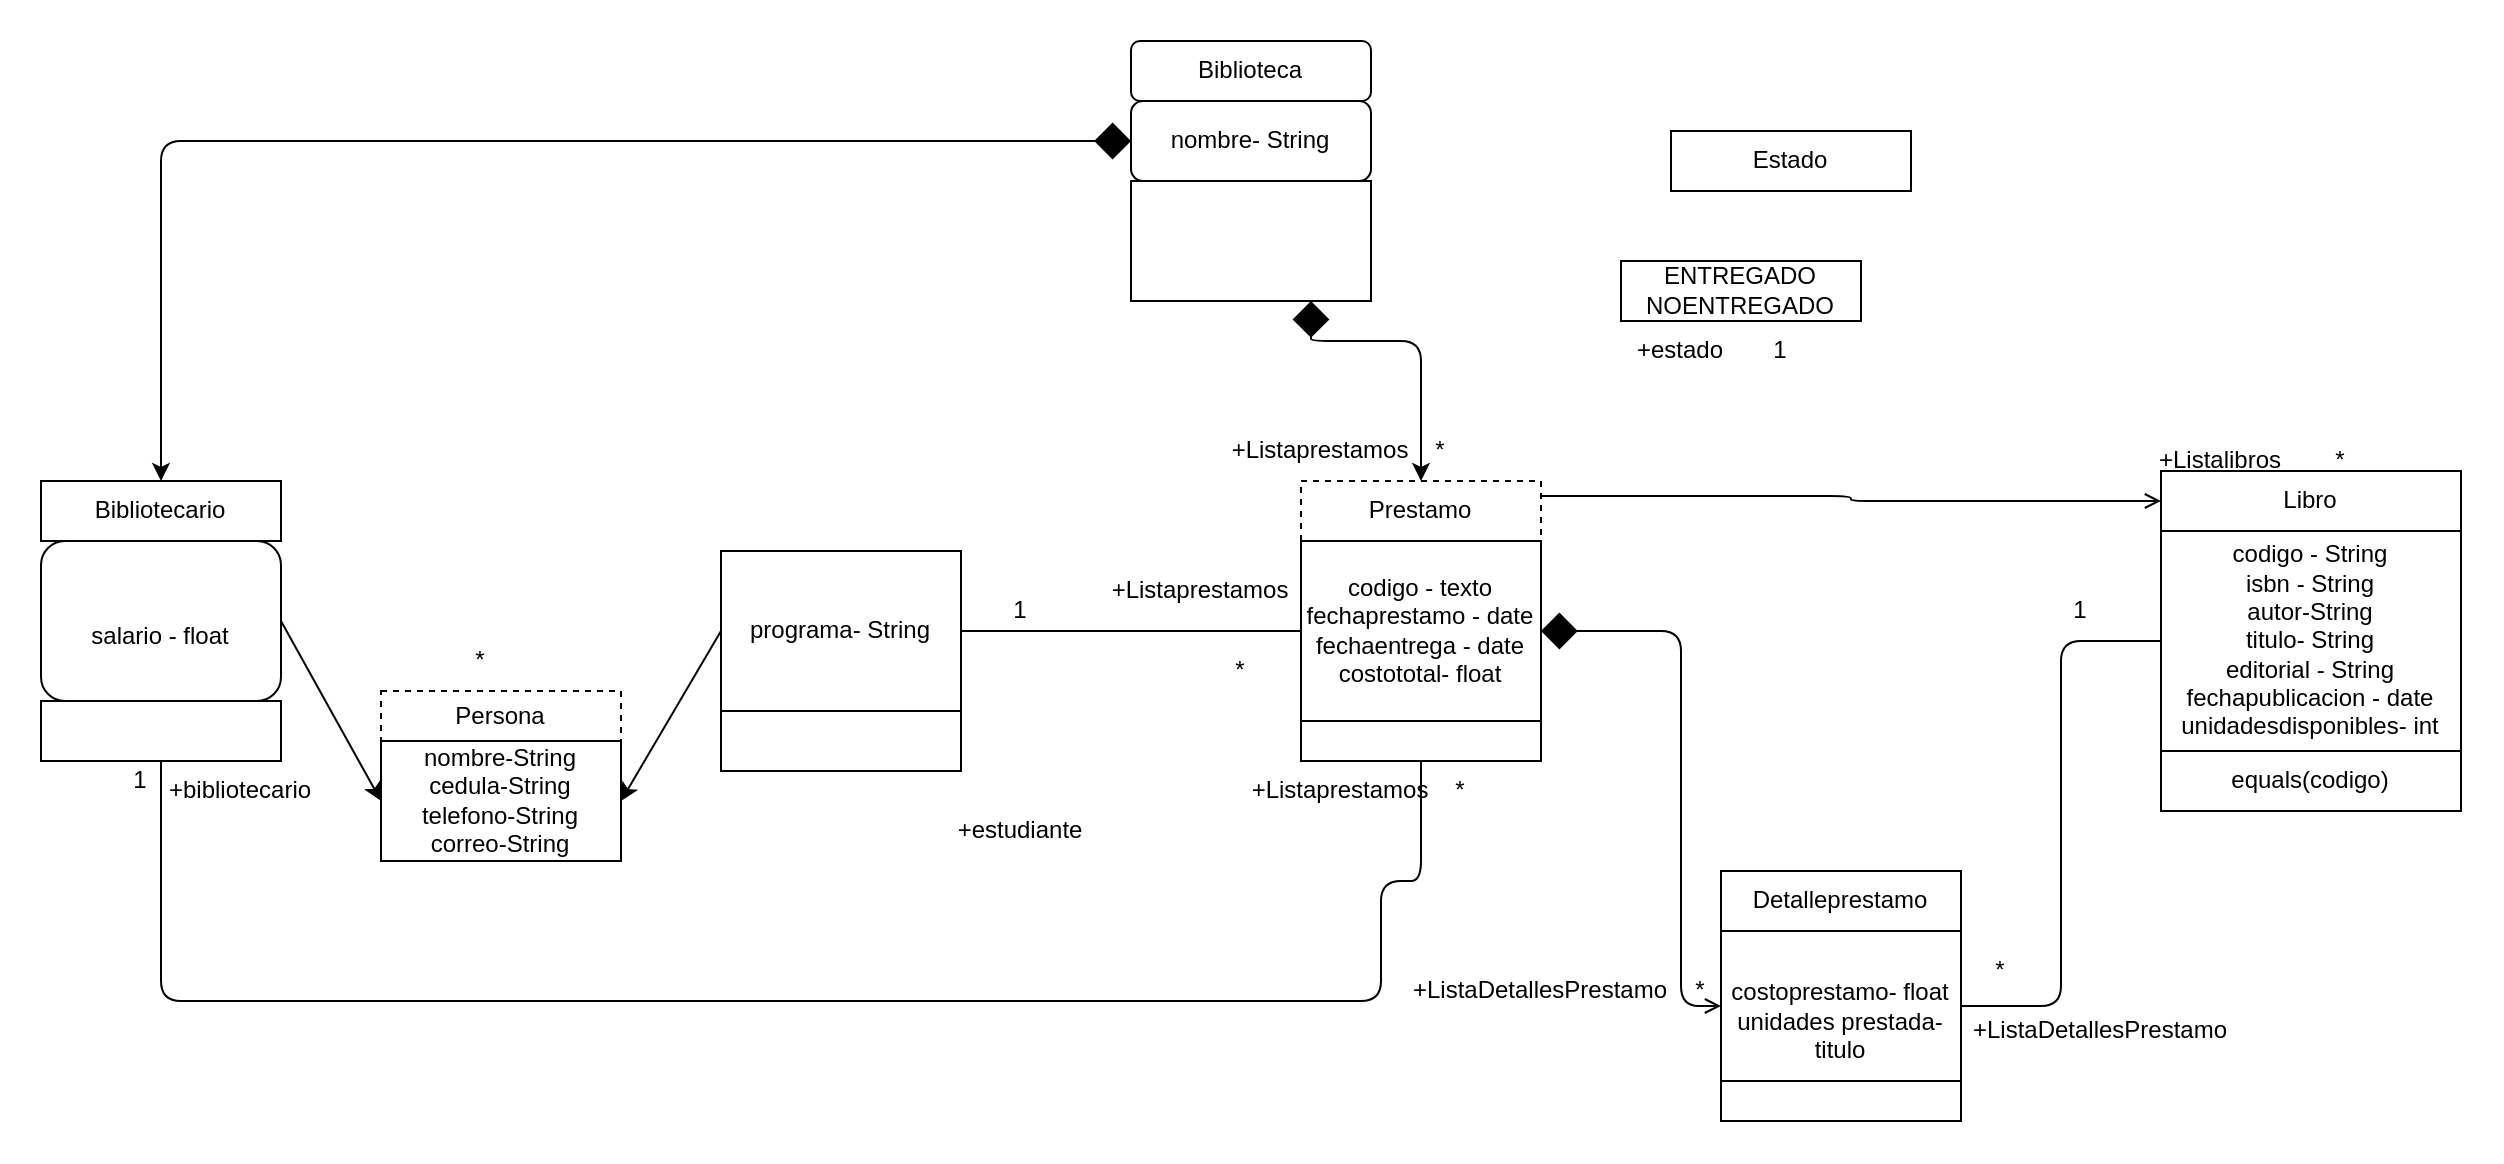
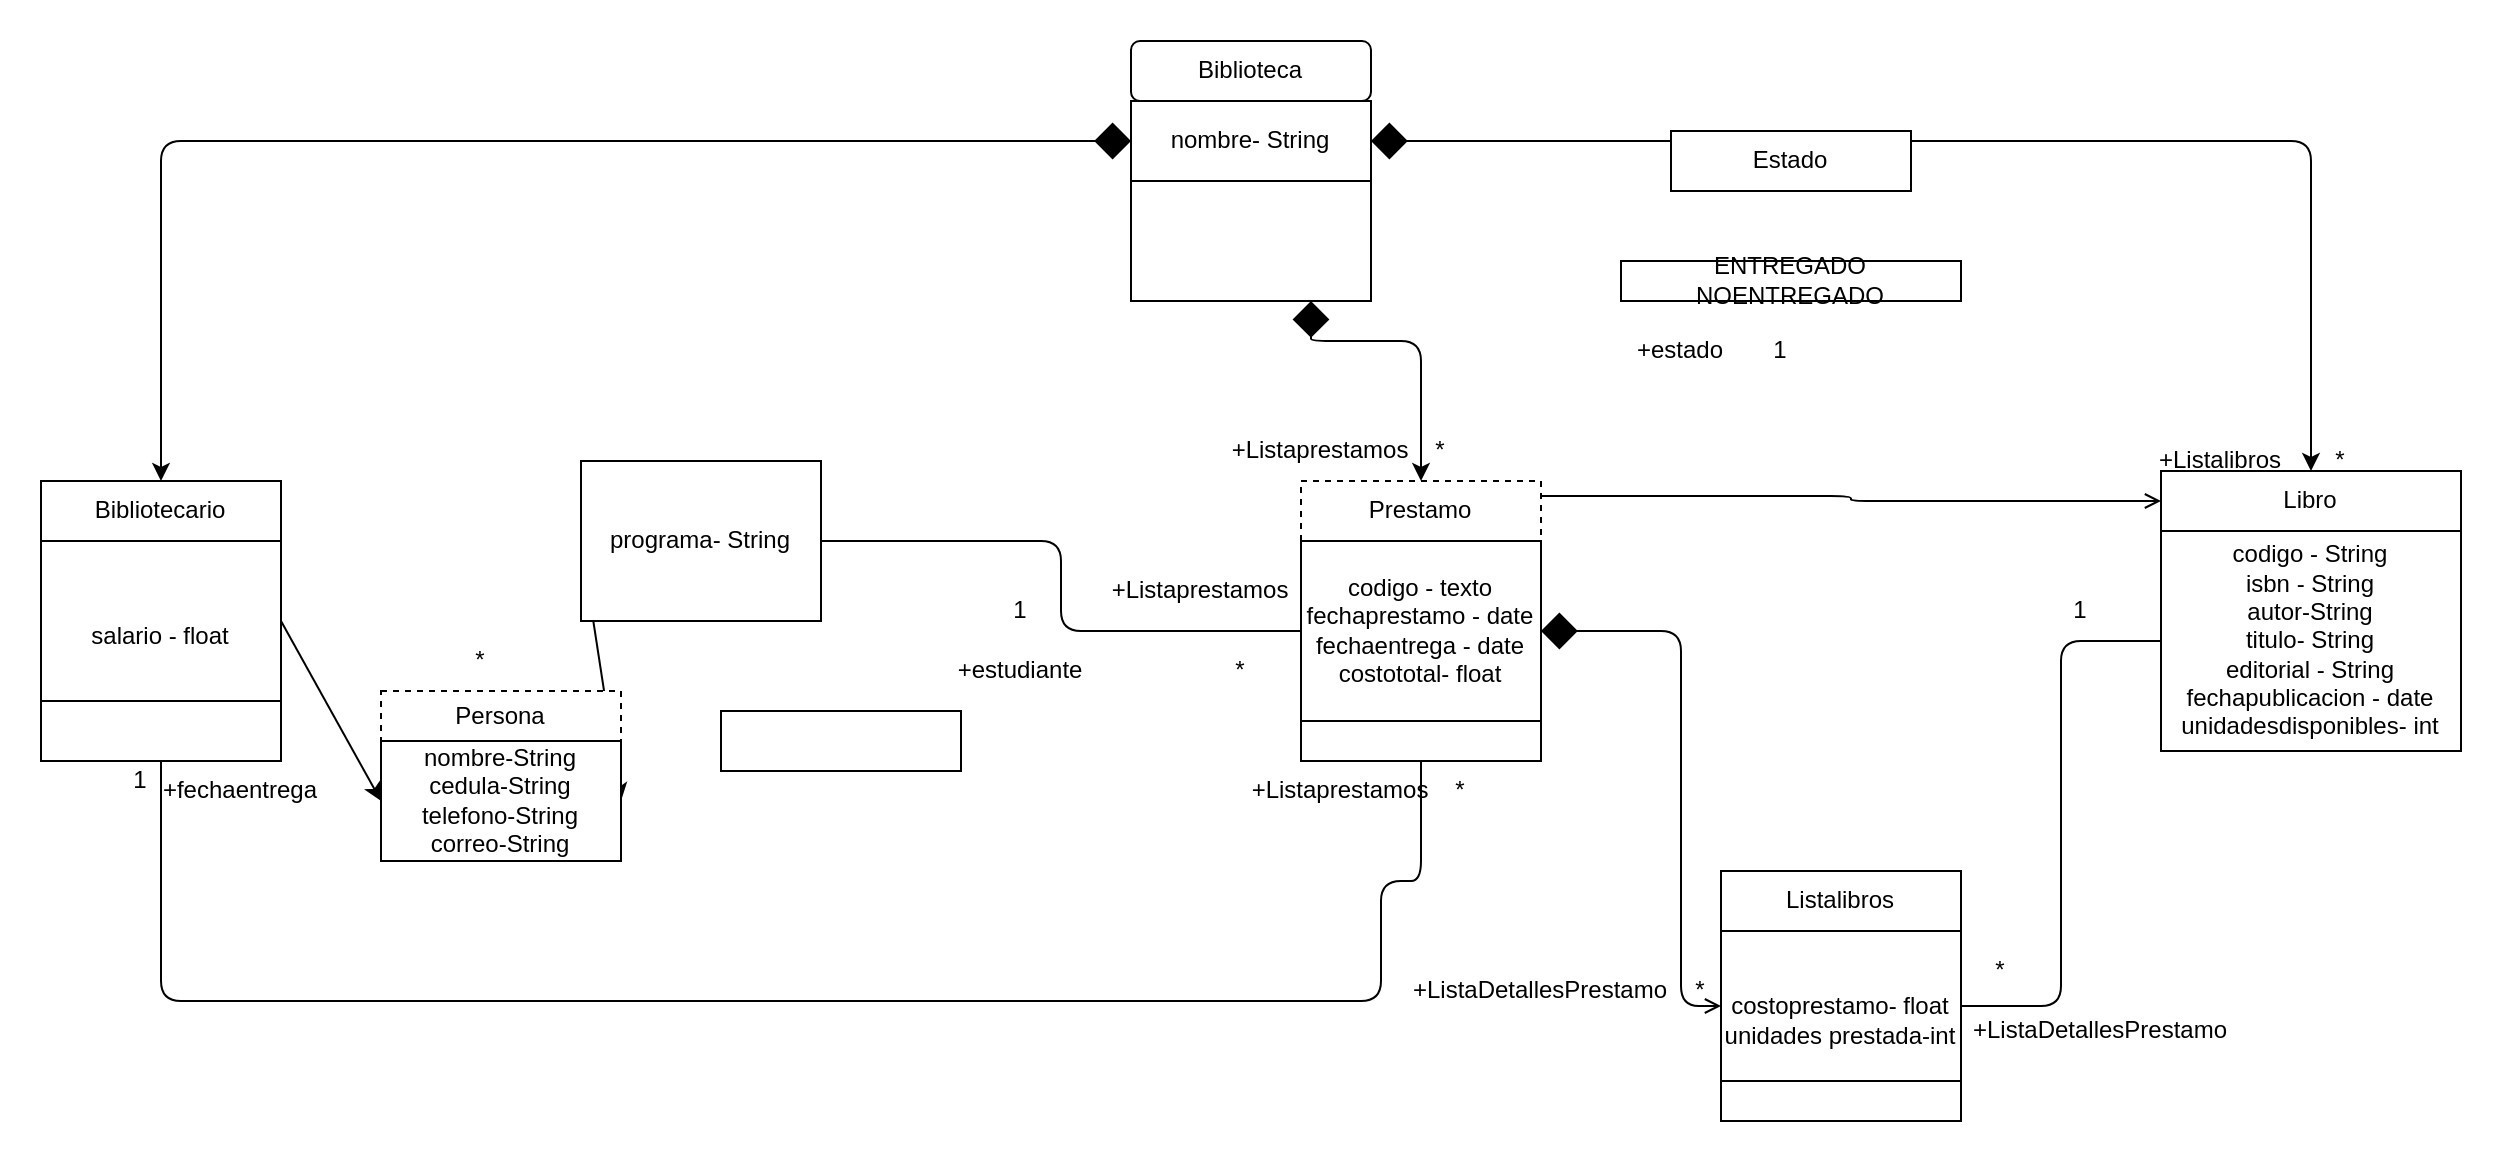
  <mxCell id="0" />
  <mxCell id="1" parent="0" />
  <mxCell id="2" value="Biblioteca" style="whiteSpace=wrap;html=1;rounded=1;" parent="1" vertex="1"><mxGeometry x="565" y="20" width="120" height="30" as="geometry" /></mxCell>
+ <mxCell id="3" style="edgeStyle=orthogonalEdgeStyle;html=1;exitX=1;exitY=0.5;exitDx=0;exitDy=0;entryX=0.5;entryY=0;entryDx=0;entryDy=0;startArrow=diamond;startFill=1;endSize=6;startSize=16;" parent="1" source="5" target="17" edge="1"><mxGeometry relative="1" as="geometry" /></mxCell>
  <mxCell id="4" style="edgeStyle=orthogonalEdgeStyle;html=1;exitX=0;exitY=0.5;exitDx=0;exitDy=0;startArrow=diamond;startFill=1;startSize=16;" edge="1" parent="1" source="5" target="8"><mxGeometry relative="1" as="geometry" /></mxCell>
- <mxCell id="5" value="nombre- String" style="whiteSpace=wrap;html=1;rounded=1;" parent="1" vertex="1"><mxGeometry x="565" y="50" width="120" height="40" as="geometry" /></mxCell>
+ <mxCell id="5" value="nombre- String" style="whiteSpace=wrap;html=1;" parent="1" vertex="1"><mxGeometry x="565" y="50" width="120" height="40" as="geometry" /></mxCell>
  <mxCell id="6" style="edgeStyle=orthogonalEdgeStyle;html=1;exitX=0.75;exitY=1;exitDx=0;exitDy=0;entryX=0.5;entryY=0;entryDx=0;entryDy=0;startArrow=diamond;startFill=1;startSize=16;" parent="1" source="7" target="21" edge="1"><mxGeometry relative="1" as="geometry"><Array as="points"><mxPoint x="655" y="170" /><mxPoint x="710" y="170" /></Array></mxGeometry></mxCell>
  <mxCell id="7" value="" style="whiteSpace=wrap;html=1;" parent="1" vertex="1"><mxGeometry x="565" y="90" width="120" height="60" as="geometry" /></mxCell>
  <mxCell id="8" value="Bibliotecario" style="whiteSpace=wrap;html=1;" parent="1" vertex="1"><mxGeometry x="20" y="240" width="120" height="30" as="geometry" /></mxCell>
  <mxCell id="9" style="edgeStyle=none;html=1;exitX=1;exitY=0.5;exitDx=0;exitDy=0;entryX=0;entryY=0.5;entryDx=0;entryDy=0;" edge="1" parent="1" source="10" target="52"><mxGeometry relative="1" as="geometry" /></mxCell>
- <mxCell id="10" value="&lt;br&gt;salario - float" style="whiteSpace=wrap;html=1;rounded=1;" parent="1" vertex="1"><mxGeometry x="20" y="270" width="120" height="80" as="geometry" /></mxCell>
+ <mxCell id="10" value="&lt;br&gt;salario - float" style="whiteSpace=wrap;html=1;" parent="1" vertex="1"><mxGeometry x="20" y="270" width="120" height="80" as="geometry" /></mxCell>
  <mxCell id="11" style="edgeStyle=orthogonalEdgeStyle;html=1;exitX=0.5;exitY=1;exitDx=0;exitDy=0;entryX=0.5;entryY=1;entryDx=0;entryDy=0;startArrow=none;startFill=0;endArrow=none;endFill=0;startSize=16;endSize=6;" parent="1" source="12" target="24" edge="1"><mxGeometry relative="1" as="geometry"><Array as="points"><mxPoint x="80" y="500" /><mxPoint x="690" y="500" /><mxPoint x="690" y="440" /><mxPoint x="710" y="440" /></Array></mxGeometry></mxCell>
  <mxCell id="12" value="" style="whiteSpace=wrap;html=1;" parent="1" vertex="1"><mxGeometry x="20" y="350" width="120" height="30" as="geometry" /></mxCell>
  <mxCell id="13" style="edgeStyle=orthogonalEdgeStyle;html=1;exitX=1;exitY=0.5;exitDx=0;exitDy=0;entryX=0;entryY=0.5;entryDx=0;entryDy=0;startArrow=none;startFill=0;endArrow=none;endFill=0;startSize=16;endSize=6;" parent="1" source="15" target="23" edge="1"><mxGeometry relative="1" as="geometry" /></mxCell>
  <mxCell id="14" style="edgeStyle=none;html=1;exitX=0;exitY=0.5;exitDx=0;exitDy=0;entryX=1;entryY=0.5;entryDx=0;entryDy=0;" edge="1" parent="1" source="15" target="52"><mxGeometry relative="1" as="geometry" /></mxCell>
- <mxCell id="15" value="programa- String" style="whiteSpace=wrap;html=1;" parent="1" vertex="1"><mxGeometry x="360" y="275" width="120" height="80" as="geometry" /></mxCell>
+ <mxCell id="15" value="programa- String" style="whiteSpace=wrap;html=1;" parent="1" vertex="1"><mxGeometry x="290" y="230" width="120" height="80" as="geometry" /></mxCell>
  <mxCell id="16" value="" style="whiteSpace=wrap;html=1;" parent="1" vertex="1"><mxGeometry x="360" y="355" width="120" height="30" as="geometry" /></mxCell>
  <mxCell id="17" value="Libro" style="whiteSpace=wrap;html=1;" parent="1" vertex="1"><mxGeometry x="1080" y="235" width="150" height="30" as="geometry" /></mxCell>
  <mxCell id="18" value="codigo - String&lt;br&gt;isbn - String&lt;br&gt;autor-String&lt;br&gt;titulo- String&lt;br&gt;editorial - String&lt;br&gt;fechapublicacion - date&lt;br&gt;unidadesdisponibles- int" style="whiteSpace=wrap;html=1;" parent="1" vertex="1"><mxGeometry x="1080" y="265" width="150" height="110" as="geometry" /></mxCell>
- <mxCell id="19" value="equals(codigo)" style="whiteSpace=wrap;html=1;" parent="1" vertex="1"><mxGeometry x="1080" y="375" width="150" height="30" as="geometry" /></mxCell>
  <mxCell id="20" style="edgeStyle=orthogonalEdgeStyle;html=1;exitX=1;exitY=0.25;exitDx=0;exitDy=0;startArrow=none;startFill=0;endArrow=open;endFill=0;startSize=16;endSize=6;" parent="1" source="21" target="17" edge="1"><mxGeometry relative="1" as="geometry" /></mxCell>
  <mxCell id="21" value="Prestamo" style="whiteSpace=wrap;html=1;dashed=1;" parent="1" vertex="1"><mxGeometry x="650" y="240" width="120" height="30" as="geometry" /></mxCell>
  <mxCell id="22" style="edgeStyle=orthogonalEdgeStyle;html=1;exitX=1;exitY=0.5;exitDx=0;exitDy=0;entryX=0;entryY=0.5;entryDx=0;entryDy=0;startArrow=diamond;startFill=1;startSize=16;endSize=6;endArrow=open;endFill=0;" parent="1" source="23" target="32" edge="1"><mxGeometry relative="1" as="geometry"><Array as="points"><mxPoint x="840" y="315" /><mxPoint x="840" y="503" /></Array></mxGeometry></mxCell>
  <mxCell id="23" value="codigo - texto&lt;br&gt;fechaprestamo - date&lt;br&gt;fechaentrega - date&lt;br&gt;costototal- float" style="whiteSpace=wrap;html=1;" parent="1" vertex="1"><mxGeometry x="650" y="270" width="120" height="90" as="geometry" /></mxCell>
  <mxCell id="24" value="" style="whiteSpace=wrap;html=1;" parent="1" vertex="1"><mxGeometry x="650" y="360" width="120" height="20" as="geometry" /></mxCell>
  <mxCell id="25" value="" style="edgeStyle=none;html=1;startArrow=diamond;startFill=1;startSize=16;endSize=6;" parent="1" target="8" edge="1"><mxGeometry relative="1" as="geometry"><mxPoint x="60" y="240" as="sourcePoint" /></mxGeometry></mxCell>
  <mxCell id="26" value="+Listaprestamos" style="text;strokeColor=none;align=center;fillColor=none;html=1;verticalAlign=middle;whiteSpace=wrap;rounded=0;" parent="1" vertex="1"><mxGeometry x="630" y="210" width="60" height="30" as="geometry" /></mxCell>
  <mxCell id="27" value="*" style="text;strokeColor=none;align=center;fillColor=none;html=1;verticalAlign=middle;whiteSpace=wrap;rounded=0;" parent="1" vertex="1"><mxGeometry x="690" y="210" width="60" height="30" as="geometry" /></mxCell>
  <mxCell id="28" value="+Listalibros" style="text;strokeColor=none;align=center;fillColor=none;html=1;verticalAlign=middle;whiteSpace=wrap;rounded=0;" parent="1" vertex="1"><mxGeometry x="1080" y="215" width="60" height="30" as="geometry" /></mxCell>
  <mxCell id="29" value="*" style="text;strokeColor=none;align=center;fillColor=none;html=1;verticalAlign=middle;whiteSpace=wrap;rounded=0;" parent="1" vertex="1"><mxGeometry x="1140" y="215" width="60" height="30" as="geometry" /></mxCell>
- <mxCell id="30" value="Detalleprestamo" style="whiteSpace=wrap;html=1;" parent="1" vertex="1"><mxGeometry x="860" y="435" width="120" height="30" as="geometry" /></mxCell>
+ <mxCell id="30" value="Listalibros" style="whiteSpace=wrap;html=1;" parent="1" vertex="1"><mxGeometry x="860" y="435" width="120" height="30" as="geometry" /></mxCell>
  <mxCell id="31" style="edgeStyle=orthogonalEdgeStyle;html=1;exitX=1;exitY=0.5;exitDx=0;exitDy=0;entryX=0;entryY=0.5;entryDx=0;entryDy=0;startArrow=none;startFill=0;startSize=16;endSize=6;endArrow=none;endFill=0;" parent="1" source="32" target="18" edge="1"><mxGeometry relative="1" as="geometry" /></mxCell>
- <mxCell id="32" value="&lt;br&gt;costoprestamo- float&lt;br&gt;unidades prestada-titulo" style="whiteSpace=wrap;html=1;" parent="1" vertex="1"><mxGeometry x="860" y="465" width="120" height="75" as="geometry" /></mxCell>
+ <mxCell id="32" value="&lt;br&gt;costoprestamo- float&lt;br&gt;unidades prestada-int" style="whiteSpace=wrap;html=1;" parent="1" vertex="1"><mxGeometry x="860" y="465" width="120" height="75" as="geometry" /></mxCell>
  <mxCell id="33" value="" style="whiteSpace=wrap;html=1;" parent="1" vertex="1"><mxGeometry x="860" y="540" width="120" height="20" as="geometry" /></mxCell>
  <mxCell id="34" value="+ListaDetallesPrestamo" style="text;strokeColor=none;align=center;fillColor=none;html=1;verticalAlign=middle;whiteSpace=wrap;rounded=0;" parent="1" vertex="1"><mxGeometry x="740" y="480" width="60" height="30" as="geometry" /></mxCell>
  <mxCell id="35" value="*" style="text;strokeColor=none;align=center;fillColor=none;html=1;verticalAlign=middle;whiteSpace=wrap;rounded=0;" parent="1" vertex="1"><mxGeometry x="820" y="480" width="60" height="30" as="geometry" /></mxCell>
  <mxCell id="36" value="1" style="text;strokeColor=none;align=center;fillColor=none;html=1;verticalAlign=middle;whiteSpace=wrap;rounded=0;" parent="1" vertex="1"><mxGeometry x="1010" y="290" width="60" height="30" as="geometry" /></mxCell>
  <mxCell id="37" value="1" style="text;strokeColor=none;align=center;fillColor=none;html=1;verticalAlign=middle;whiteSpace=wrap;rounded=0;" parent="1" vertex="1"><mxGeometry x="480" y="290" width="60" height="30" as="geometry" /></mxCell>
- <mxCell id="38" value="+estudiante" style="text;strokeColor=none;align=center;fillColor=none;html=1;verticalAlign=middle;whiteSpace=wrap;rounded=0;" parent="1" vertex="1"><mxGeometry x="480" y="400" width="60" height="30" as="geometry" /></mxCell>
+ <mxCell id="38" value="+estudiante" style="text;strokeColor=none;align=center;fillColor=none;html=1;verticalAlign=middle;whiteSpace=wrap;rounded=0;" parent="1" vertex="1"><mxGeometry x="480" y="320" width="60" height="30" as="geometry" /></mxCell>
  <mxCell id="39" value="*" style="text;strokeColor=none;align=center;fillColor=none;html=1;verticalAlign=middle;whiteSpace=wrap;rounded=0;" parent="1" vertex="1"><mxGeometry x="590" y="320" width="60" height="30" as="geometry" /></mxCell>
  <mxCell id="40" value="+Listaprestamos" style="text;strokeColor=none;align=center;fillColor=none;html=1;verticalAlign=middle;whiteSpace=wrap;rounded=0;" parent="1" vertex="1"><mxGeometry x="570" y="280" width="60" height="30" as="geometry" /></mxCell>
  <mxCell id="41" value="1" style="text;strokeColor=none;align=center;fillColor=none;html=1;verticalAlign=middle;whiteSpace=wrap;rounded=0;" parent="1" vertex="1"><mxGeometry x="40" y="375" width="60" height="30" as="geometry" /></mxCell>
- <mxCell id="42" value="+bibliotecario" style="text;strokeColor=none;align=center;fillColor=none;html=1;verticalAlign=middle;whiteSpace=wrap;rounded=0;" parent="1" vertex="1"><mxGeometry x="90" y="380" width="60" height="30" as="geometry" /></mxCell>
+ <mxCell id="42" value="+fechaentrega" style="text;strokeColor=none;align=center;fillColor=none;html=1;verticalAlign=middle;whiteSpace=wrap;rounded=0;" parent="1" vertex="1"><mxGeometry x="90" y="380" width="60" height="30" as="geometry" /></mxCell>
  <mxCell id="43" value="*" style="text;strokeColor=none;align=center;fillColor=none;html=1;verticalAlign=middle;whiteSpace=wrap;rounded=0;" parent="1" vertex="1"><mxGeometry x="700" y="380" width="60" height="30" as="geometry" /></mxCell>
  <mxCell id="44" value="+Listaprestamos" style="text;strokeColor=none;align=center;fillColor=none;html=1;verticalAlign=middle;whiteSpace=wrap;rounded=0;" parent="1" vertex="1"><mxGeometry x="640" y="380" width="60" height="30" as="geometry" /></mxCell>
  <mxCell id="45" value="Estado" style="whiteSpace=wrap;html=1;" parent="1" vertex="1"><mxGeometry x="835" y="65" width="120" height="30" as="geometry" /></mxCell>
- <mxCell id="46" value="ENTREGADO&lt;br&gt;NOENTREGADO" style="whiteSpace=wrap;html=1;" parent="1" vertex="1"><mxGeometry x="810" y="130" width="120" height="30" as="geometry" /></mxCell>
+ <mxCell id="46" value="ENTREGADO&lt;br&gt;NOENTREGADO" style="whiteSpace=wrap;html=1;" parent="1" vertex="1"><mxGeometry x="810" y="130" width="170" height="20" as="geometry" /></mxCell>
  <mxCell id="47" value="1" style="text;strokeColor=none;align=center;fillColor=none;html=1;verticalAlign=middle;whiteSpace=wrap;rounded=0;" parent="1" vertex="1"><mxGeometry x="860" y="160" width="60" height="30" as="geometry" /></mxCell>
  <mxCell id="48" value="+estado" style="text;strokeColor=none;align=center;fillColor=none;html=1;verticalAlign=middle;whiteSpace=wrap;rounded=0;" parent="1" vertex="1"><mxGeometry x="810" y="160" width="60" height="30" as="geometry" /></mxCell>
  <mxCell id="49" value="+ListaDetallesPrestamo" style="text;strokeColor=none;align=center;fillColor=none;html=1;verticalAlign=middle;whiteSpace=wrap;rounded=0;" parent="1" vertex="1"><mxGeometry x="1020" y="500" width="60" height="30" as="geometry" /></mxCell>
  <mxCell id="50" value="*" style="text;strokeColor=none;align=center;fillColor=none;html=1;verticalAlign=middle;whiteSpace=wrap;rounded=0;" parent="1" vertex="1"><mxGeometry x="970" y="470" width="60" height="30" as="geometry" /></mxCell>
  <mxCell id="51" value="Persona" style="whiteSpace=wrap;html=1;dashed=1;" vertex="1" parent="1"><mxGeometry x="190" y="345" width="120" height="25" as="geometry" /></mxCell>
  <mxCell id="52" value="nombre-String&lt;br&gt;cedula-String&lt;br&gt;telefono-String&lt;br&gt;correo-String" style="whiteSpace=wrap;html=1;" vertex="1" parent="1"><mxGeometry x="190" y="370" width="120" height="60" as="geometry" /></mxCell>
  <mxCell id="53" value="*" style="text;strokeColor=none;align=center;fillColor=none;html=1;verticalAlign=middle;whiteSpace=wrap;rounded=0;" vertex="1" parent="1"><mxGeometry x="210" y="315" width="60" height="30" as="geometry" /></mxCell>
